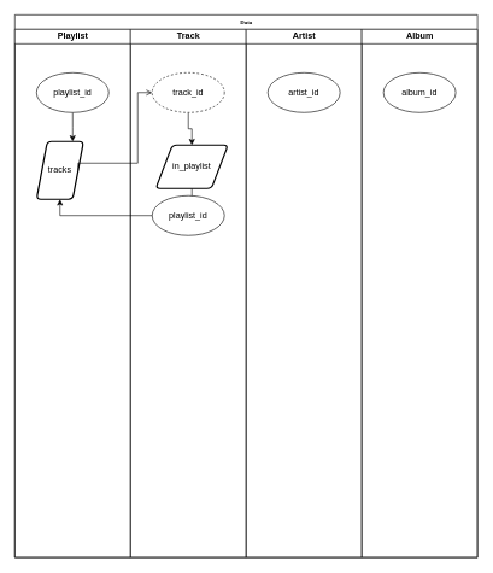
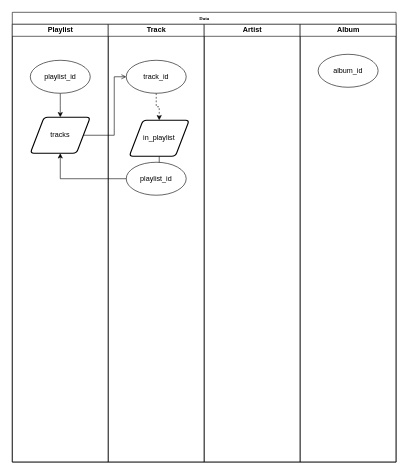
  <mxCell id="0" />
  <mxCell id="1" parent="0" />
  <mxCell id="2" value="Data" style="swimlane;html=1;childLayout=stackLayout;startSize=20;rounded=0;shadow=0;labelBackgroundColor=none;strokeWidth=1;fontFamily=Verdana;fontSize=8;align=center;" parent="1" vertex="1"><mxGeometry x="20" y="20" width="640" height="750" as="geometry" /></mxCell>
  <mxCell id="3" value="Playlist" style="swimlane;html=1;startSize=20;" parent="2" vertex="1"><mxGeometry y="20" width="160" height="730" as="geometry" /></mxCell>
  <mxCell id="4" style="edgeStyle=orthogonalEdgeStyle;rounded=0;orthogonalLoop=1;jettySize=auto;html=1;entryX=0.5;entryY=0;entryDx=0;entryDy=0;" edge="1" parent="3" source="5"><mxGeometry relative="1" as="geometry"><mxPoint x="80" y="155" as="targetPoint" /></mxGeometry></mxCell>
  <mxCell id="5" value="playlist_id" style="ellipse;whiteSpace=wrap;html=1;" vertex="1" parent="3"><mxGeometry x="30" y="60" width="100" height="55" as="geometry" /></mxCell>
- <mxCell id="6" value="tracks" style="shape=parallelogram;html=1;strokeWidth=2;perimeter=parallelogramPerimeter;whiteSpace=wrap;rounded=1;arcSize=12;size=0.23;" vertex="1" parent="3"><mxGeometry x="30" y="155" width="65" height="80" as="geometry" /></mxCell>
+ <mxCell id="6" value="tracks" style="shape=parallelogram;html=1;strokeWidth=2;perimeter=parallelogramPerimeter;whiteSpace=wrap;rounded=1;arcSize=12;size=0.23;" vertex="1" parent="3"><mxGeometry x="30" y="155" width="100" height="60" as="geometry" /></mxCell>
  <mxCell id="7" value="Track" style="swimlane;html=1;startSize=20;" parent="2" vertex="1"><mxGeometry x="160" y="20" width="160" height="730" as="geometry" /></mxCell>
- <mxCell id="8" style="edgeStyle=orthogonalEdgeStyle;rounded=0;orthogonalLoop=1;jettySize=auto;html=1;" edge="1" parent="7" source="9" target="11"><mxGeometry relative="1" as="geometry" /></mxCell>
- <mxCell id="9" value="track_id" style="ellipse;whiteSpace=wrap;html=1;dashed=1;" vertex="1" parent="7"><mxGeometry x="30" y="60" width="100" height="55" as="geometry" /></mxCell>
+ <mxCell id="8" style="edgeStyle=orthogonalEdgeStyle;rounded=0;orthogonalLoop=1;jettySize=auto;html=1;dashed=1;" edge="1" parent="7" source="9" target="11"><mxGeometry relative="1" as="geometry" /></mxCell>
+ <mxCell id="9" value="track_id" style="ellipse;whiteSpace=wrap;html=1;" vertex="1" parent="7"><mxGeometry x="30" y="60" width="100" height="55" as="geometry" /></mxCell>
  <mxCell id="10" style="edgeStyle=orthogonalEdgeStyle;rounded=0;orthogonalLoop=1;jettySize=auto;html=1;exitX=0.5;exitY=1;exitDx=0;exitDy=0;" edge="1" parent="7" source="11" target="12"><mxGeometry relative="1" as="geometry" /></mxCell>
  <mxCell id="11" value="in_playlist" style="shape=parallelogram;html=1;strokeWidth=2;perimeter=parallelogramPerimeter;whiteSpace=wrap;rounded=1;arcSize=12;size=0.23;" vertex="1" parent="7"><mxGeometry x="35" y="160" width="100" height="60" as="geometry" /></mxCell>
  <mxCell id="12" value="playlist_id" style="ellipse;whiteSpace=wrap;html=1;" vertex="1" parent="7"><mxGeometry x="30" y="230" width="100" height="55" as="geometry" /></mxCell>
  <mxCell id="13" value="Artist" style="swimlane;html=1;startSize=20;" parent="2" vertex="1"><mxGeometry x="320" y="20" width="160" height="730" as="geometry" /></mxCell>
- <mxCell id="14" value="artist_id" style="ellipse;whiteSpace=wrap;html=1;" vertex="1" parent="13"><mxGeometry x="30" y="60" width="100" height="55" as="geometry" /></mxCell>
  <mxCell id="15" value="Album" style="swimlane;html=1;startSize=20;" parent="2" vertex="1"><mxGeometry x="480" y="20" width="160" height="730" as="geometry" /></mxCell>
- <mxCell id="16" value="album_id" style="ellipse;whiteSpace=wrap;html=1;" vertex="1" parent="15"><mxGeometry x="30" y="60" width="100" height="55" as="geometry" /></mxCell>
+ <mxCell id="16" value="album_id" style="ellipse;whiteSpace=wrap;html=1;" vertex="1" parent="15"><mxGeometry x="30" y="50" width="100" height="55" as="geometry" /></mxCell>
  <mxCell id="17" style="edgeStyle=orthogonalEdgeStyle;rounded=0;orthogonalLoop=1;jettySize=auto;html=1;exitX=1;exitY=0.5;exitDx=0;exitDy=0;entryX=0;entryY=0.5;entryDx=0;entryDy=0;endArrow=open;" edge="1" parent="2" source="6" target="9"><mxGeometry relative="1" as="geometry"><Array as="points"><mxPoint x="170" y="205" /><mxPoint x="170" y="108" /></Array></mxGeometry></mxCell>
  <mxCell id="18" style="edgeStyle=orthogonalEdgeStyle;rounded=0;orthogonalLoop=1;jettySize=auto;html=1;entryX=0.5;entryY=1;entryDx=0;entryDy=0;" edge="1" parent="2" source="12" target="6"><mxGeometry relative="1" as="geometry" /></mxCell>
